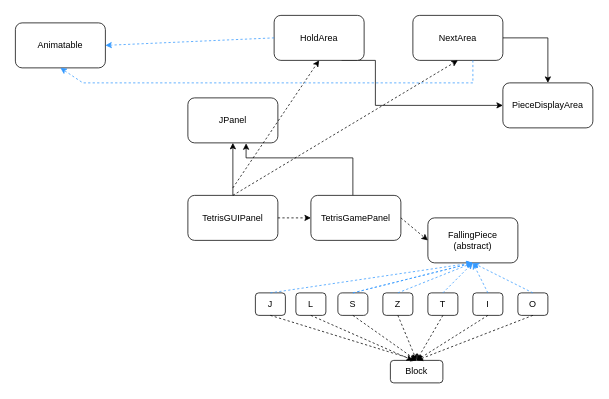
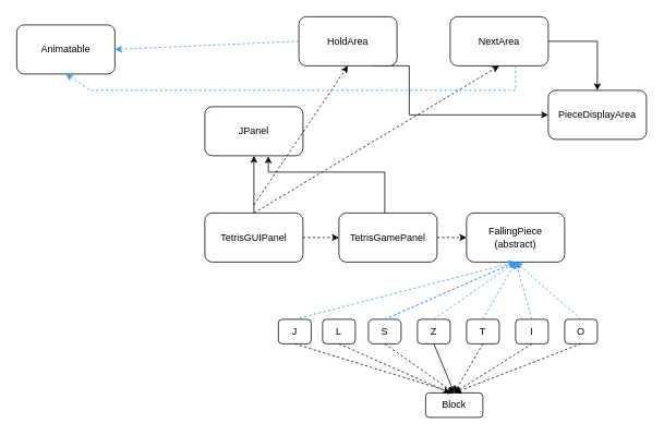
  <mxCell id="0" />
  <mxCell id="1" parent="0" />
  <mxCell id="2" style="edgeStyle=orthogonalEdgeStyle;rounded=0;orthogonalLoop=1;jettySize=auto;html=1;exitX=0.5;exitY=0;exitDx=0;exitDy=0;entryX=0.5;entryY=1;entryDx=0;entryDy=0;" edge="1" parent="1" source="3" target="6"><mxGeometry relative="1" as="geometry" /></mxCell>
  <mxCell id="3" value="TetrisGUIPanel" style="rounded=1;whiteSpace=wrap;html=1;" vertex="1" parent="1"><mxGeometry x="250" y="260" width="120" height="60" as="geometry" /></mxCell>
  <mxCell id="4" style="edgeStyle=orthogonalEdgeStyle;rounded=0;orthogonalLoop=1;jettySize=auto;html=1;entryX=0.647;entryY=1.01;entryDx=0;entryDy=0;entryPerimeter=0;" edge="1" parent="1" source="5" target="6"><mxGeometry relative="1" as="geometry"><mxPoint x="474" y="200" as="targetPoint" /><Array as="points"><mxPoint x="470" y="210" /><mxPoint x="328" y="210" /></Array></mxGeometry></mxCell>
  <mxCell id="5" value="TetrisGamePanel" style="rounded=1;whiteSpace=wrap;html=1;" vertex="1" parent="1"><mxGeometry x="414" y="260" width="120" height="60" as="geometry" /></mxCell>
  <mxCell id="6" value="JPanel" style="rounded=1;whiteSpace=wrap;html=1;" vertex="1" parent="1"><mxGeometry x="250" y="130" width="120" height="60" as="geometry" /></mxCell>
  <mxCell id="7" value="" style="html=1;labelBackgroundColor=#ffffff;startArrow=none;startFill=0;startSize=6;endArrow=classic;endFill=1;endSize=6;jettySize=auto;orthogonalLoop=1;strokeWidth=1;dashed=1;fontSize=14;rounded=0;entryX=0;entryY=0.5;entryDx=0;entryDy=0;exitX=1;exitY=0.5;exitDx=0;exitDy=0;" edge="1" parent="1" source="3" target="5"><mxGeometry width="60" height="60" relative="1" as="geometry"><mxPoint x="170" y="300" as="sourcePoint" /><mxPoint x="260" y="300" as="targetPoint" /></mxGeometry></mxCell>
  <mxCell id="8" style="edgeStyle=orthogonalEdgeStyle;rounded=0;orthogonalLoop=1;jettySize=auto;html=1;exitX=0.75;exitY=1;exitDx=0;exitDy=0;entryX=0;entryY=0.5;entryDx=0;entryDy=0;" edge="1" parent="1" source="9" target="33"><mxGeometry relative="1" as="geometry"><mxPoint x="500" y="170" as="targetPoint" /><Array as="points"><mxPoint x="500" y="140" /></Array></mxGeometry></mxCell>
  <mxCell id="9" value="HoldArea" style="rounded=1;whiteSpace=wrap;html=1;" vertex="1" parent="1"><mxGeometry x="365" y="20" width="120" height="60" as="geometry" /></mxCell>
  <mxCell id="10" style="edgeStyle=orthogonalEdgeStyle;rounded=0;orthogonalLoop=1;jettySize=auto;html=1;exitX=1;exitY=0.5;exitDx=0;exitDy=0;entryX=0.5;entryY=0;entryDx=0;entryDy=0;" edge="1" parent="1" source="11" target="33"><mxGeometry relative="1" as="geometry" /></mxCell>
  <mxCell id="11" value="NextArea" style="rounded=1;whiteSpace=wrap;html=1;" vertex="1" parent="1"><mxGeometry x="550" y="20" width="120" height="60" as="geometry" /></mxCell>
  <mxCell id="12" value="" style="html=1;labelBackgroundColor=#ffffff;startArrow=none;startFill=0;startSize=6;endArrow=classic;endFill=1;endSize=6;jettySize=auto;orthogonalLoop=1;strokeWidth=1;dashed=1;fontSize=14;rounded=0;entryX=0.5;entryY=1;entryDx=0;entryDy=0;" edge="1" parent="1" target="9"><mxGeometry width="60" height="60" relative="1" as="geometry"><mxPoint x="310" y="250" as="sourcePoint" /><mxPoint x="440" y="190" as="targetPoint" /></mxGeometry></mxCell>
  <mxCell id="13" value="" style="html=1;labelBackgroundColor=#ffffff;startArrow=none;startFill=0;startSize=6;endArrow=classic;endFill=1;endSize=6;jettySize=auto;orthogonalLoop=1;strokeWidth=1;dashed=1;fontSize=14;rounded=0;exitX=0.5;exitY=0;exitDx=0;exitDy=0;entryX=0.5;entryY=1;entryDx=0;entryDy=0;" edge="1" parent="1" source="3" target="11"><mxGeometry width="60" height="60" relative="1" as="geometry"><mxPoint x="380" y="250" as="sourcePoint" /><mxPoint x="440" y="190" as="targetPoint" /></mxGeometry></mxCell>
  <mxCell id="14" value="Animatable" style="rounded=1;whiteSpace=wrap;html=1;" vertex="1" parent="1"><mxGeometry x="20" y="30" width="120" height="60" as="geometry" /></mxCell>
  <mxCell id="15" value="" style="html=1;labelBackgroundColor=#ffffff;startArrow=none;startFill=0;startSize=6;endArrow=classic;endFill=1;endSize=6;jettySize=auto;orthogonalLoop=1;strokeWidth=1;dashed=1;fontSize=14;rounded=0;entryX=1;entryY=0.5;entryDx=0;entryDy=0;exitX=0;exitY=0.5;exitDx=0;exitDy=0;strokeColor=#3399FF;" edge="1" parent="1" source="9" target="14"><mxGeometry width="60" height="60" relative="1" as="geometry"><mxPoint x="150" y="150" as="sourcePoint" /><mxPoint x="210" y="90" as="targetPoint" /></mxGeometry></mxCell>
  <mxCell id="16" value="" style="html=1;labelBackgroundColor=#ffffff;startArrow=none;startFill=0;startSize=6;endArrow=classic;endFill=1;endSize=6;jettySize=auto;orthogonalLoop=1;strokeWidth=1;dashed=1;fontSize=14;rounded=0;exitX=0.75;exitY=1;exitDx=0;exitDy=0;entryX=0.5;entryY=1;entryDx=0;entryDy=0;fillColor=#66B2FF;strokeColor=#3399FF;" edge="1" parent="1" target="14"><mxGeometry width="60" height="60" relative="1" as="geometry"><mxPoint x="630" y="80" as="sourcePoint" /><mxPoint x="80" y="110" as="targetPoint" /><Array as="points"><mxPoint x="630" y="110" /><mxPoint x="110" y="110" /></Array></mxGeometry></mxCell>
- <mxCell id="17" value="FallingPiece&lt;div&gt;(abstract)&lt;/div&gt;" style="rounded=1;whiteSpace=wrap;html=1;" vertex="1" parent="1"><mxGeometry x="570" y="290" width="120" height="60" as="geometry" /></mxCell>
+ <mxCell id="17" value="FallingPiece&lt;div&gt;(abstract)&lt;/div&gt;" style="rounded=1;whiteSpace=wrap;html=1;" vertex="1" parent="1"><mxGeometry x="570" y="260" width="120" height="60" as="geometry" /></mxCell>
  <mxCell id="18" value="" style="html=1;labelBackgroundColor=#ffffff;startArrow=none;startFill=0;startSize=6;endArrow=classic;endFill=1;endSize=6;jettySize=auto;orthogonalLoop=1;strokeWidth=1;dashed=1;fontSize=14;rounded=0;entryX=0;entryY=0.5;entryDx=0;entryDy=0;exitX=1;exitY=0.5;exitDx=0;exitDy=0;" edge="1" parent="1" source="5" target="17"><mxGeometry width="60" height="60" relative="1" as="geometry"><mxPoint x="430" y="440" as="sourcePoint" /><mxPoint x="490" y="380" as="targetPoint" /></mxGeometry></mxCell>
  <mxCell id="19" value="J" style="rounded=1;whiteSpace=wrap;html=1;" vertex="1" parent="1"><mxGeometry x="340" y="390" width="40" height="30" as="geometry" /></mxCell>
  <mxCell id="20" value="L" style="rounded=1;whiteSpace=wrap;html=1;" vertex="1" parent="1"><mxGeometry x="394" y="390" width="40" height="30" as="geometry" /></mxCell>
  <mxCell id="21" value="S" style="rounded=1;whiteSpace=wrap;html=1;arcSize=19;" vertex="1" parent="1"><mxGeometry x="450" y="390" width="40" height="30" as="geometry" /></mxCell>
  <mxCell id="22" value="Z" style="rounded=1;whiteSpace=wrap;html=1;" vertex="1" parent="1"><mxGeometry x="510" y="390" width="40" height="30" as="geometry" /></mxCell>
  <mxCell id="23" value="T" style="rounded=1;whiteSpace=wrap;html=1;" vertex="1" parent="1"><mxGeometry x="570" y="390" width="40" height="30" as="geometry" /></mxCell>
  <mxCell id="24" value="I" style="rounded=1;whiteSpace=wrap;html=1;" vertex="1" parent="1"><mxGeometry x="630" y="390" width="40" height="30" as="geometry" /></mxCell>
  <mxCell id="25" value="O" style="rounded=1;whiteSpace=wrap;html=1;" vertex="1" parent="1"><mxGeometry x="690" y="390" width="40" height="30" as="geometry" /></mxCell>
  <mxCell id="26" value="" style="html=1;labelBackgroundColor=#ffffff;startArrow=none;startFill=0;startSize=6;endArrow=classic;endFill=1;endSize=6;jettySize=auto;orthogonalLoop=1;strokeWidth=1;dashed=1;fontSize=14;rounded=0;entryX=0.5;entryY=1;entryDx=0;entryDy=0;exitX=0.5;exitY=0;exitDx=0;exitDy=0;strokeColor=#3399FF;" edge="1" parent="1" source="19" target="17"><mxGeometry width="60" height="60" relative="1" as="geometry"><mxPoint x="420" y="60" as="sourcePoint" /><mxPoint x="150" y="70" as="targetPoint" /></mxGeometry></mxCell>
  <mxCell id="27" value="" style="html=1;labelBackgroundColor=#ffffff;startArrow=none;startFill=0;startSize=6;endArrow=classic;endFill=1;endSize=6;jettySize=auto;orthogonalLoop=1;strokeWidth=1;dashed=1;fontSize=14;rounded=0;entryX=0.5;entryY=1;entryDx=0;entryDy=0;exitX=0.5;exitY=0;exitDx=0;exitDy=0;strokeColor=#3399FF;" edge="1" parent="1" source="21" target="17"><mxGeometry width="60" height="60" relative="1" as="geometry"><mxPoint x="424" y="400" as="sourcePoint" /><mxPoint x="640" y="330" as="targetPoint" /></mxGeometry></mxCell>
  <mxCell id="28" value="" style="html=1;labelBackgroundColor=#ffffff;startArrow=none;startFill=0;startSize=6;endArrow=classic;endFill=1;endSize=6;jettySize=auto;orthogonalLoop=1;strokeWidth=1;dashed=1;fontSize=14;rounded=0;entryX=0.5;entryY=1;entryDx=0;entryDy=0;exitX=0.5;exitY=0;exitDx=0;exitDy=0;strokeColor=#3399FF;" edge="1" parent="1" source="21" target="17"><mxGeometry width="60" height="60" relative="1" as="geometry"><mxPoint x="434" y="410" as="sourcePoint" /><mxPoint x="650" y="340" as="targetPoint" /></mxGeometry></mxCell>
  <mxCell id="29" value="" style="html=1;labelBackgroundColor=#ffffff;startArrow=none;startFill=0;startSize=6;endArrow=classic;endFill=1;endSize=6;jettySize=auto;orthogonalLoop=1;strokeWidth=1;dashed=1;fontSize=14;rounded=0;entryX=0.5;entryY=1;entryDx=0;entryDy=0;exitX=0.5;exitY=0;exitDx=0;exitDy=0;strokeColor=#3399FF;" edge="1" parent="1" source="22" target="17"><mxGeometry width="60" height="60" relative="1" as="geometry"><mxPoint x="444" y="420" as="sourcePoint" /><mxPoint x="660" y="350" as="targetPoint" /></mxGeometry></mxCell>
  <mxCell id="30" value="" style="html=1;labelBackgroundColor=#ffffff;startArrow=none;startFill=0;startSize=6;endArrow=classic;endFill=1;endSize=6;jettySize=auto;orthogonalLoop=1;strokeWidth=1;dashed=1;fontSize=14;rounded=0;entryX=0.5;entryY=1;entryDx=0;entryDy=0;exitX=0.5;exitY=0;exitDx=0;exitDy=0;strokeColor=#3399FF;" edge="1" parent="1" source="23" target="17"><mxGeometry width="60" height="60" relative="1" as="geometry"><mxPoint x="454" y="430" as="sourcePoint" /><mxPoint x="670" y="360" as="targetPoint" /></mxGeometry></mxCell>
  <mxCell id="31" value="" style="html=1;labelBackgroundColor=#ffffff;startArrow=none;startFill=0;startSize=6;endArrow=classic;endFill=1;endSize=6;jettySize=auto;orthogonalLoop=1;strokeWidth=1;dashed=1;fontSize=14;rounded=0;exitX=0.5;exitY=0;exitDx=0;exitDy=0;strokeColor=#3399FF;entryX=0.5;entryY=1;entryDx=0;entryDy=0;" edge="1" parent="1" source="24" target="17"><mxGeometry width="60" height="60" relative="1" as="geometry"><mxPoint x="600" y="400" as="sourcePoint" /><mxPoint x="620" y="320" as="targetPoint" /></mxGeometry></mxCell>
  <mxCell id="32" value="" style="html=1;labelBackgroundColor=#ffffff;startArrow=none;startFill=0;startSize=6;endArrow=classic;endFill=1;endSize=6;jettySize=auto;orthogonalLoop=1;strokeWidth=1;dashed=1;fontSize=14;rounded=0;exitX=0.5;exitY=0;exitDx=0;exitDy=0;strokeColor=#3399FF;entryX=0.5;entryY=1;entryDx=0;entryDy=0;" edge="1" parent="1" source="25" target="17"><mxGeometry width="60" height="60" relative="1" as="geometry"><mxPoint x="720" y="360" as="sourcePoint" /><mxPoint x="700" y="290" as="targetPoint" /></mxGeometry></mxCell>
  <mxCell id="33" value="PieceDisplayArea" style="rounded=1;whiteSpace=wrap;html=1;" vertex="1" parent="1"><mxGeometry x="670" y="110" width="120" height="60" as="geometry" /></mxCell>
  <mxCell id="34" value="Block" style="rounded=1;whiteSpace=wrap;html=1;" vertex="1" parent="1"><mxGeometry x="520" y="480" width="70" height="30" as="geometry" /></mxCell>
  <mxCell id="35" value="" style="html=1;labelBackgroundColor=#ffffff;startArrow=none;startFill=0;startSize=6;endArrow=classic;endFill=1;endSize=6;jettySize=auto;orthogonalLoop=1;strokeWidth=1;dashed=1;fontSize=14;rounded=0;entryX=0.5;entryY=0;entryDx=0;entryDy=0;exitX=0.5;exitY=1;exitDx=0;exitDy=0;" edge="1" parent="1" source="19" target="34"><mxGeometry width="60" height="60" relative="1" as="geometry"><mxPoint x="310" y="510" as="sourcePoint" /><mxPoint x="370" y="450" as="targetPoint" /></mxGeometry></mxCell>
  <mxCell id="36" value="" style="html=1;labelBackgroundColor=#ffffff;startArrow=none;startFill=0;startSize=6;endArrow=classic;endFill=1;endSize=6;jettySize=auto;orthogonalLoop=1;strokeWidth=1;dashed=1;fontSize=14;rounded=0;exitX=0.5;exitY=1;exitDx=0;exitDy=0;" edge="1" parent="1" source="20"><mxGeometry width="60" height="60" relative="1" as="geometry"><mxPoint x="370" y="430" as="sourcePoint" /><mxPoint x="550" y="480" as="targetPoint" /></mxGeometry></mxCell>
  <mxCell id="37" value="" style="html=1;labelBackgroundColor=#ffffff;startArrow=none;startFill=0;startSize=6;endArrow=classic;endFill=1;endSize=6;jettySize=auto;orthogonalLoop=1;strokeWidth=1;dashed=1;fontSize=14;rounded=0;exitX=0.5;exitY=1;exitDx=0;exitDy=0;entryX=0.5;entryY=0;entryDx=0;entryDy=0;" edge="1" parent="1" source="21" target="34"><mxGeometry width="60" height="60" relative="1" as="geometry"><mxPoint x="424" y="430" as="sourcePoint" /><mxPoint x="560" y="490" as="targetPoint" /></mxGeometry></mxCell>
- <mxCell id="38" value="" style="html=1;labelBackgroundColor=#ffffff;startArrow=none;startFill=0;startSize=6;endArrow=classic;endFill=1;endSize=6;jettySize=auto;orthogonalLoop=1;strokeWidth=1;dashed=1;fontSize=14;rounded=0;exitX=0.5;exitY=1;exitDx=0;exitDy=0;entryX=0.5;entryY=0;entryDx=0;entryDy=0;" edge="1" parent="1" source="22" target="34"><mxGeometry width="60" height="60" relative="1" as="geometry"><mxPoint x="480" y="430" as="sourcePoint" /><mxPoint x="565" y="490" as="targetPoint" /></mxGeometry></mxCell>
+ <mxCell id="38" value="" style="html=1;labelBackgroundColor=#ffffff;startArrow=none;startFill=0;startSize=6;endArrow=classic;endFill=1;endSize=6;jettySize=auto;orthogonalLoop=1;strokeWidth=1;dashed=0;fontSize=14;rounded=0;exitX=0.5;exitY=1;exitDx=0;exitDy=0;entryX=0.5;entryY=0;entryDx=0;entryDy=0;" edge="1" parent="1" source="22" target="34"><mxGeometry width="60" height="60" relative="1" as="geometry"><mxPoint x="480" y="430" as="sourcePoint" /><mxPoint x="565" y="490" as="targetPoint" /></mxGeometry></mxCell>
  <mxCell id="39" value="" style="html=1;labelBackgroundColor=#ffffff;startArrow=none;startFill=0;startSize=6;endArrow=classic;endFill=1;endSize=6;jettySize=auto;orthogonalLoop=1;strokeWidth=1;dashed=1;fontSize=14;rounded=0;exitX=0.5;exitY=1;exitDx=0;exitDy=0;entryX=0.5;entryY=0;entryDx=0;entryDy=0;" edge="1" parent="1" source="23" target="34"><mxGeometry width="60" height="60" relative="1" as="geometry"><mxPoint x="540" y="430" as="sourcePoint" /><mxPoint x="565" y="490" as="targetPoint" /></mxGeometry></mxCell>
  <mxCell id="40" value="" style="html=1;labelBackgroundColor=#ffffff;startArrow=none;startFill=0;startSize=6;endArrow=classic;endFill=1;endSize=6;jettySize=auto;orthogonalLoop=1;strokeWidth=1;dashed=1;fontSize=14;rounded=0;exitX=0.5;exitY=1;exitDx=0;exitDy=0;entryX=0.5;entryY=0;entryDx=0;entryDy=0;" edge="1" parent="1" source="24" target="34"><mxGeometry width="60" height="60" relative="1" as="geometry"><mxPoint x="600" y="430" as="sourcePoint" /><mxPoint x="565" y="490" as="targetPoint" /></mxGeometry></mxCell>
  <mxCell id="41" value="" style="html=1;labelBackgroundColor=#ffffff;startArrow=none;startFill=0;startSize=6;endArrow=classic;endFill=1;endSize=6;jettySize=auto;orthogonalLoop=1;strokeWidth=1;dashed=1;fontSize=14;rounded=0;exitX=0.5;exitY=1;exitDx=0;exitDy=0;entryX=0.5;entryY=0;entryDx=0;entryDy=0;" edge="1" parent="1" source="25" target="34"><mxGeometry width="60" height="60" relative="1" as="geometry"><mxPoint x="660" y="430" as="sourcePoint" /><mxPoint x="565" y="490" as="targetPoint" /></mxGeometry></mxCell>
